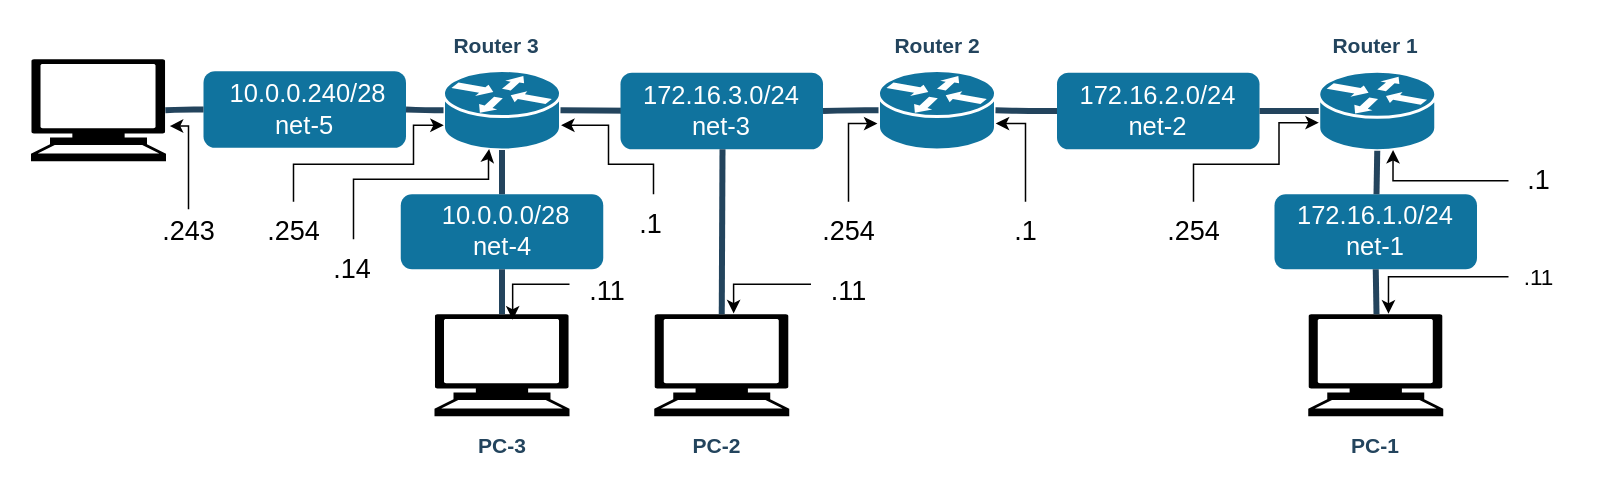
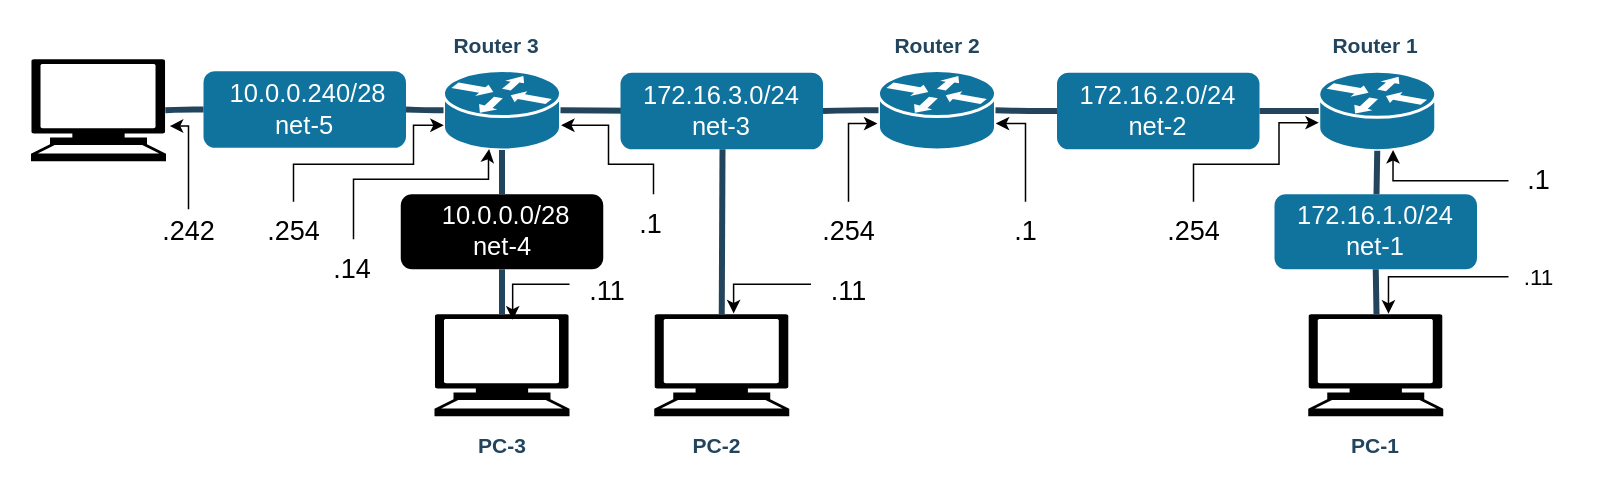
  <mxCell id="0" />
  <mxCell id="1" parent="0" />
  <mxCell id="2" value="" style="shape=mxgraph.cisco.routers.router;html=1;dashed=0;fillColor=#10739E;strokeColor=#ffffff;strokeWidth=2;verticalLabelPosition=bottom;verticalAlign=top;fontFamily=Helvetica;fontSize=36;fontColor=#FFB366" parent="1" vertex="1"><mxGeometry x="585" y="46.5" width="78" height="53" as="geometry" /></mxCell>
  <mxCell id="3" value="" style="shape=mxgraph.signs.tech.computer;html=1;pointerEvents=1;fillColor=#000000;strokeColor=none;verticalLabelPosition=bottom;verticalAlign=top;align=center;" parent="1" vertex="1"><mxGeometry x="871.5" y="209" width="90" height="68" as="geometry" /></mxCell>
  <mxCell id="4" value="" style="shape=mxgraph.signs.tech.computer;html=1;pointerEvents=1;fillColor=#000000;strokeColor=none;verticalLabelPosition=bottom;verticalAlign=top;align=center;" parent="1" vertex="1"><mxGeometry x="20" y="39" width="90" height="68" as="geometry" /></mxCell>
  <mxCell id="5" value="" style="shape=mxgraph.signs.tech.computer;html=1;pointerEvents=1;fillColor=#000000;strokeColor=none;verticalLabelPosition=bottom;verticalAlign=top;align=center;" parent="1" vertex="1"><mxGeometry x="289" y="209" width="90" height="68" as="geometry" /></mxCell>
  <mxCell id="6" value="" style="shape=mxgraph.cisco.routers.router;html=1;dashed=0;fillColor=#10739E;strokeColor=#ffffff;strokeWidth=2;verticalLabelPosition=bottom;verticalAlign=top;fontFamily=Helvetica;fontSize=36;fontColor=#FFB366" parent="1" vertex="1"><mxGeometry x="295" y="46.5" width="78" height="53" as="geometry" /></mxCell>
  <mxCell id="7" value="" style="shape=mxgraph.cisco.routers.router;html=1;dashed=0;fillColor=#10739E;strokeColor=#ffffff;strokeWidth=2;verticalLabelPosition=bottom;verticalAlign=top;fontFamily=Helvetica;fontSize=36;fontColor=#FFB366" parent="1" vertex="1"><mxGeometry x="878.5" y="47" width="78" height="53" as="geometry" /></mxCell>
  <mxCell id="8" value="" style="edgeStyle=elbowEdgeStyle;elbow=horizontal;endArrow=none;html=1;strokeColor=#23445D;endFill=0;strokeWidth=4;rounded=1;exitX=0;exitY=0.5;exitDx=0;exitDy=0;entryX=1;entryY=0.5;entryDx=0;entryDy=0;entryPerimeter=0;" parent="1" source="14" target="6" edge="1"><mxGeometry width="100" height="100" relative="1" as="geometry"><mxPoint x="660" y="159" as="sourcePoint" /><mxPoint x="705" y="239" as="targetPoint" /><Array as="points"><mxPoint x="455" y="73" /></Array></mxGeometry></mxCell>
  <mxCell id="9" value="" style="edgeStyle=elbowEdgeStyle;elbow=horizontal;endArrow=none;html=1;strokeColor=#23445D;endFill=0;strokeWidth=4;rounded=1;exitX=0;exitY=0.5;exitDx=0;exitDy=0;entryX=1;entryY=0.5;entryDx=0;entryDy=0;entryPerimeter=0;" parent="1" source="16" target="2" edge="1"><mxGeometry width="100" height="100" relative="1" as="geometry"><mxPoint x="654" y="347" as="sourcePoint" /><mxPoint x="660" y="212" as="targetPoint" /></mxGeometry></mxCell>
  <mxCell id="10" value="&amp;nbsp;10.0.0.240/28&lt;br&gt;net-5" style="rounded=1;whiteSpace=wrap;html=1;fillColor=#10739e;strokeColor=none;fontColor=#FFFFFF;fontStyle=0;fontSize=17;" parent="1" vertex="1"><mxGeometry x="135" y="47" width="135" height="51" as="geometry" /></mxCell>
  <mxCell id="11" value="" style="edgeStyle=elbowEdgeStyle;elbow=horizontal;endArrow=none;html=1;strokeColor=#23445D;endFill=0;strokeWidth=4;rounded=1;exitX=0;exitY=0.5;exitDx=0;exitDy=0;entryX=0.995;entryY=0.5;entryDx=0;entryDy=0;entryPerimeter=0;" parent="1" source="10" target="4" edge="1"><mxGeometry width="100" height="100" relative="1" as="geometry"><mxPoint x="535" y="233" as="sourcePoint" /><mxPoint x="535" y="169" as="targetPoint" /></mxGeometry></mxCell>
  <mxCell id="12" value="" style="edgeStyle=elbowEdgeStyle;elbow=horizontal;endArrow=none;html=1;strokeColor=#23445D;endFill=0;strokeWidth=4;rounded=1;exitX=0;exitY=0.5;exitDx=0;exitDy=0;entryX=1;entryY=0.5;entryDx=0;entryDy=0;exitPerimeter=0;" parent="1" source="6" target="10" edge="1"><mxGeometry width="100" height="100" relative="1" as="geometry"><mxPoint x="660" y="93" as="sourcePoint" /><mxPoint x="660" y="27" as="targetPoint" /></mxGeometry></mxCell>
- <mxCell id="13" value="&amp;nbsp;10.0.0.0/28&lt;br&gt;net-4" style="rounded=1;whiteSpace=wrap;html=1;fillColor=#10739e;strokeColor=none;fontColor=#FFFFFF;fontStyle=0;fontSize=17;" parent="1" vertex="1"><mxGeometry x="266.5" y="129" width="135" height="50" as="geometry" /></mxCell>
+ <mxCell id="13" value="&amp;nbsp;10.0.0.0/28&lt;br&gt;net-4" style="rounded=1;whiteSpace=wrap;html=1;fillColor=#000000;strokeColor=none;fontColor=#FFFFFF;fontStyle=0;fontSize=17;" parent="1" vertex="1"><mxGeometry x="266.5" y="129" width="135" height="50" as="geometry" /></mxCell>
  <mxCell id="14" value="172.16.3.0/24&lt;br&gt;net-3" style="rounded=1;whiteSpace=wrap;html=1;fillColor=#10739e;strokeColor=none;fontColor=#FFFFFF;fontStyle=0;fontSize=17;" parent="1" vertex="1"><mxGeometry x="413" y="48" width="135" height="51" as="geometry" /></mxCell>
  <mxCell id="15" value="" style="edgeStyle=elbowEdgeStyle;elbow=horizontal;endArrow=none;html=1;strokeColor=#23445D;endFill=0;strokeWidth=4;rounded=1;exitX=0;exitY=0.5;exitDx=0;exitDy=0;exitPerimeter=0;entryX=1;entryY=0.5;entryDx=0;entryDy=0;" parent="1" source="2" target="14" edge="1"><mxGeometry width="100" height="100" relative="1" as="geometry"><mxPoint x="583" y="320" as="sourcePoint" /><mxPoint x="595" y="389" as="targetPoint" /></mxGeometry></mxCell>
  <mxCell id="16" value="172.16.2.0/24&lt;br&gt;net-2" style="rounded=1;whiteSpace=wrap;html=1;fillColor=#10739e;strokeColor=none;fontColor=#FFFFFF;fontStyle=0;fontSize=17;" parent="1" vertex="1"><mxGeometry x="704" y="48" width="135" height="51" as="geometry" /></mxCell>
  <mxCell id="17" value="" style="edgeStyle=elbowEdgeStyle;elbow=horizontal;endArrow=none;html=1;strokeColor=#23445D;endFill=0;strokeWidth=4;rounded=1;exitX=0;exitY=0.5;exitDx=0;exitDy=0;exitPerimeter=0;entryX=1;entryY=0.5;entryDx=0;entryDy=0;" parent="1" source="7" target="16" edge="1"><mxGeometry width="100" height="100" relative="1" as="geometry"><mxPoint x="673" y="546" as="sourcePoint" /><mxPoint x="1130" y="73" as="targetPoint" /></mxGeometry></mxCell>
  <mxCell id="18" value="172.16.1.0/24&lt;br&gt;net-1" style="rounded=1;whiteSpace=wrap;html=1;fillColor=#10739e;strokeColor=none;fontColor=#FFFFFF;fontStyle=0;fontSize=17;" parent="1" vertex="1"><mxGeometry x="849" y="129" width="135" height="50" as="geometry" /></mxCell>
  <mxCell id="19" value="" style="edgeStyle=elbowEdgeStyle;elbow=horizontal;endArrow=none;html=1;strokeColor=#23445D;endFill=0;strokeWidth=4;rounded=1;entryX=0.5;entryY=0;entryDx=0;entryDy=0;exitX=0.5;exitY=1;exitDx=0;exitDy=0;exitPerimeter=0;" parent="1" source="7" target="18" edge="1"><mxGeometry width="100" height="100" relative="1" as="geometry"><mxPoint x="243.5" y="595" as="sourcePoint" /><mxPoint x="382.5" y="576" as="targetPoint" /></mxGeometry></mxCell>
  <mxCell id="20" value="" style="edgeStyle=elbowEdgeStyle;elbow=horizontal;endArrow=none;html=1;strokeColor=#23445D;endFill=0;strokeWidth=4;rounded=1;entryX=0.5;entryY=0;entryDx=0;entryDy=0;exitX=0.5;exitY=1;exitDx=0;exitDy=0;entryPerimeter=0;" parent="1" source="18" target="3" edge="1"><mxGeometry width="100" height="100" relative="1" as="geometry"><mxPoint x="282.5" y="621" as="sourcePoint" /><mxPoint x="359.5" y="613" as="targetPoint" /></mxGeometry></mxCell>
  <mxCell id="21" value="" style="edgeStyle=elbowEdgeStyle;elbow=horizontal;endArrow=none;html=1;strokeColor=#23445D;endFill=0;strokeWidth=4;rounded=1;exitX=0.5;exitY=1;exitDx=0;exitDy=0;entryX=0.5;entryY=0;entryDx=0;entryDy=0;exitPerimeter=0;" parent="1" source="6" target="13" edge="1"><mxGeometry width="100" height="100" relative="1" as="geometry"><mxPoint x="335" y="83" as="sourcePoint" /><mxPoint x="265" y="83" as="targetPoint" /></mxGeometry></mxCell>
  <mxCell id="22" value="" style="edgeStyle=elbowEdgeStyle;elbow=horizontal;endArrow=none;html=1;strokeColor=#23445D;endFill=0;strokeWidth=4;rounded=1;entryX=0.5;entryY=0;entryDx=0;entryDy=0;entryPerimeter=0;exitX=0.5;exitY=1;exitDx=0;exitDy=0;" parent="1" source="13" target="5" edge="1"><mxGeometry width="100" height="100" relative="1" as="geometry"><mxPoint x="235" y="209" as="sourcePoint" /><mxPoint x="374" y="149" as="targetPoint" /></mxGeometry></mxCell>
  <mxCell id="23" value="&lt;font color=&quot;#23445d&quot;&gt;Router 1&lt;/font&gt;" style="rounded=1;whiteSpace=wrap;html=1;strokeColor=none;fillColor=none;fontSize=14;fontColor=#742B21;align=center;fontStyle=1" parent="1" vertex="1"><mxGeometry x="845" y="20" width="143" height="19" as="geometry" /></mxCell>
  <mxCell id="24" value="&lt;font color=&quot;#23445d&quot;&gt;Router 2&lt;/font&gt;" style="rounded=1;whiteSpace=wrap;html=1;strokeColor=none;fillColor=none;fontSize=14;fontColor=#742B21;align=center;fontStyle=1" parent="1" vertex="1"><mxGeometry x="552.5" y="20" width="143" height="19" as="geometry" /></mxCell>
  <mxCell id="25" value="&lt;font color=&quot;#23445d&quot;&gt;Router 3&lt;/font&gt;" style="rounded=1;whiteSpace=wrap;html=1;strokeColor=none;fillColor=none;fontSize=14;fontColor=#742B21;align=center;fontStyle=1" parent="1" vertex="1"><mxGeometry x="258.5" y="20" width="143" height="19" as="geometry" /></mxCell>
  <mxCell id="26" value="&lt;font color=&quot;#23445d&quot;&gt;PC-1&lt;/font&gt;" style="rounded=1;whiteSpace=wrap;html=1;strokeColor=none;fillColor=none;fontSize=14;fontColor=#742B21;align=center;fontStyle=1" parent="1" vertex="1"><mxGeometry x="845" y="287" width="143" height="19" as="geometry" /></mxCell>
  <mxCell id="27" value="&lt;font color=&quot;#23445d&quot;&gt;PC-3&lt;/font&gt;" style="rounded=1;whiteSpace=wrap;html=1;strokeColor=none;fillColor=none;fontSize=14;fontColor=#742B21;align=center;fontStyle=1" parent="1" vertex="1"><mxGeometry x="262.5" y="287" width="143" height="19" as="geometry" /></mxCell>
  <mxCell id="28" style="edgeStyle=orthogonalEdgeStyle;rounded=0;orthogonalLoop=1;jettySize=auto;html=1;entryX=0.594;entryY=-0.006;entryDx=0;entryDy=0;entryPerimeter=0;" parent="1" source="29" target="3" edge="1"><mxGeometry relative="1" as="geometry" /></mxCell>
  <mxCell id="29" value=".11" style="text;html=1;align=center;verticalAlign=middle;resizable=0;points=[];autosize=1;strokeColor=none;fillColor=none;fontSize=15;" parent="1" vertex="1"><mxGeometry x="1005" y="169" width="40" height="30" as="geometry" /></mxCell>
  <mxCell id="30" style="edgeStyle=orthogonalEdgeStyle;rounded=0;orthogonalLoop=1;jettySize=auto;html=1;entryX=0.635;entryY=0.99;entryDx=0;entryDy=0;entryPerimeter=0;" parent="1" source="31" target="7" edge="1"><mxGeometry relative="1" as="geometry" /></mxCell>
  <mxCell id="31" value=".1" style="text;html=1;align=center;verticalAlign=middle;resizable=0;points=[];autosize=1;strokeColor=none;fillColor=none;fontSize=18;" parent="1" vertex="1"><mxGeometry x="1005" y="100" width="40" height="40" as="geometry" /></mxCell>
  <mxCell id="32" style="edgeStyle=orthogonalEdgeStyle;rounded=0;orthogonalLoop=1;jettySize=auto;html=1;entryX=1.002;entryY=0.667;entryDx=0;entryDy=0;entryPerimeter=0;" parent="1" source="33" target="2" edge="1"><mxGeometry relative="1" as="geometry" /></mxCell>
  <mxCell id="33" value=".1" style="text;html=1;align=center;verticalAlign=middle;resizable=0;points=[];autosize=1;strokeColor=none;fillColor=none;fontSize=18;" parent="1" vertex="1"><mxGeometry x="663" y="134" width="40" height="40" as="geometry" /></mxCell>
  <mxCell id="34" style="edgeStyle=orthogonalEdgeStyle;rounded=0;orthogonalLoop=1;jettySize=auto;html=1;entryX=0.001;entryY=0.647;entryDx=0;entryDy=0;entryPerimeter=0;" parent="1" source="35" target="7" edge="1"><mxGeometry relative="1" as="geometry"><Array as="points"><mxPoint x="795" y="109" /><mxPoint x="852" y="109" /><mxPoint x="852" y="81" /></Array></mxGeometry></mxCell>
  <mxCell id="35" value=".254" style="text;html=1;align=center;verticalAlign=middle;resizable=0;points=[];autosize=1;strokeColor=none;fillColor=none;fontSize=18;" parent="1" vertex="1"><mxGeometry x="765" y="134" width="60" height="40" as="geometry" /></mxCell>
  <mxCell id="36" style="edgeStyle=orthogonalEdgeStyle;rounded=0;orthogonalLoop=1;jettySize=auto;html=1;entryX=-0.009;entryY=0.667;entryDx=0;entryDy=0;entryPerimeter=0;" parent="1" source="37" target="2" edge="1"><mxGeometry relative="1" as="geometry" /></mxCell>
  <mxCell id="37" value=".254" style="text;html=1;align=center;verticalAlign=middle;resizable=0;points=[];autosize=1;strokeColor=none;fillColor=none;fontSize=18;" parent="1" vertex="1"><mxGeometry x="535" y="134" width="60" height="40" as="geometry" /></mxCell>
  <mxCell id="38" style="edgeStyle=orthogonalEdgeStyle;rounded=0;orthogonalLoop=1;jettySize=auto;html=1;entryX=1.005;entryY=0.689;entryDx=0;entryDy=0;entryPerimeter=0;" parent="1" source="39" target="6" edge="1"><mxGeometry relative="1" as="geometry"><Array as="points"><mxPoint x="435" y="109" /><mxPoint x="405" y="109" /><mxPoint x="405" y="83" /></Array></mxGeometry></mxCell>
  <mxCell id="39" value=".1" style="text;html=1;align=center;verticalAlign=middle;resizable=0;points=[];autosize=1;strokeColor=none;fillColor=none;fontSize=18;" parent="1" vertex="1"><mxGeometry x="413" y="129" width="40" height="40" as="geometry" /></mxCell>
  <mxCell id="40" style="edgeStyle=orthogonalEdgeStyle;rounded=0;orthogonalLoop=1;jettySize=auto;html=1;entryX=0.002;entryY=0.689;entryDx=0;entryDy=0;entryPerimeter=0;" parent="1" source="41" target="6" edge="1"><mxGeometry relative="1" as="geometry"><Array as="points"><mxPoint x="195" y="109" /><mxPoint x="275" y="109" /><mxPoint x="275" y="83" /></Array></mxGeometry></mxCell>
  <mxCell id="41" value=".254" style="text;html=1;align=center;verticalAlign=middle;resizable=0;points=[];autosize=1;strokeColor=none;fillColor=none;fontSize=18;" parent="1" vertex="1"><mxGeometry x="165" y="134" width="60" height="40" as="geometry" /></mxCell>
  <mxCell id="42" value="" style="edgeStyle=orthogonalEdgeStyle;rounded=0;orthogonalLoop=1;jettySize=auto;html=1;entryX=0.39;entryY=0.989;entryDx=0;entryDy=0;entryPerimeter=0;" parent="1" source="43" target="6" edge="1"><mxGeometry relative="1" as="geometry"><Array as="points"><mxPoint x="235" y="119" /><mxPoint x="325" y="119" /><mxPoint x="325" y="102" /></Array></mxGeometry></mxCell>
  <mxCell id="43" value=".14" style="text;html=1;align=center;verticalAlign=middle;resizable=0;points=[];autosize=1;strokeColor=none;fillColor=none;fontSize=18;" parent="1" vertex="1"><mxGeometry x="208.5" y="159" width="50" height="40" as="geometry" /></mxCell>
  <mxCell id="44" style="edgeStyle=orthogonalEdgeStyle;rounded=0;orthogonalLoop=1;jettySize=auto;html=1;entryX=1.028;entryY=0.655;entryDx=0;entryDy=0;entryPerimeter=0;exitX=0.5;exitY=0.125;exitDx=0;exitDy=0;exitPerimeter=0;" parent="1" source="45" target="4" edge="1"><mxGeometry relative="1" as="geometry"><Array as="points"><mxPoint x="125" y="83" /></Array></mxGeometry></mxCell>
- <mxCell id="45" value=".243" style="text;html=1;align=center;verticalAlign=middle;resizable=0;points=[];autosize=1;strokeColor=none;fillColor=none;fontSize=18;" parent="1" vertex="1"><mxGeometry x="95" y="134" width="60" height="40" as="geometry" /></mxCell>
+ <mxCell id="45" value=".242" style="text;html=1;align=center;verticalAlign=middle;resizable=0;points=[];autosize=1;strokeColor=none;fillColor=none;fontSize=18;" parent="1" vertex="1"><mxGeometry x="95" y="134" width="60" height="40" as="geometry" /></mxCell>
  <mxCell id="46" value="" style="shape=mxgraph.signs.tech.computer;html=1;pointerEvents=1;fillColor=#000000;strokeColor=none;verticalLabelPosition=bottom;verticalAlign=top;align=center;" parent="1" vertex="1"><mxGeometry x="435.5" y="209" width="90" height="68" as="geometry" /></mxCell>
  <mxCell id="47" value="" style="edgeStyle=elbowEdgeStyle;elbow=horizontal;endArrow=none;html=1;strokeColor=#23445D;endFill=0;strokeWidth=4;rounded=1;exitX=0.5;exitY=0;exitDx=0;exitDy=0;entryX=0.5;entryY=1;entryDx=0;entryDy=0;exitPerimeter=0;" parent="1" source="46" target="14" edge="1"><mxGeometry width="100" height="100" relative="1" as="geometry"><mxPoint x="501" y="179" as="sourcePoint" /><mxPoint x="460" y="179" as="targetPoint" /></mxGeometry></mxCell>
  <mxCell id="48" style="edgeStyle=orthogonalEdgeStyle;rounded=0;orthogonalLoop=1;jettySize=auto;html=1;entryX=0.588;entryY=-0.008;entryDx=0;entryDy=0;entryPerimeter=0;" parent="1" source="49" target="46" edge="1"><mxGeometry relative="1" as="geometry"><Array as="points"><mxPoint x="488" y="189" /></Array></mxGeometry></mxCell>
  <mxCell id="49" value=".11" style="text;html=1;align=center;verticalAlign=middle;resizable=0;points=[];autosize=1;strokeColor=none;fillColor=none;fontSize=18;" parent="1" vertex="1"><mxGeometry x="540" y="174" width="50" height="40" as="geometry" /></mxCell>
  <mxCell id="50" value="&lt;font color=&quot;#23445d&quot;&gt;PC-2&lt;/font&gt;" style="rounded=1;whiteSpace=wrap;html=1;strokeColor=none;fillColor=none;fontSize=14;fontColor=#742B21;align=center;fontStyle=1" parent="1" vertex="1"><mxGeometry x="405.5" y="287" width="143" height="19" as="geometry" /></mxCell>
  <mxCell id="51" style="edgeStyle=orthogonalEdgeStyle;rounded=0;orthogonalLoop=1;jettySize=auto;html=1;entryX=0.579;entryY=0.053;entryDx=0;entryDy=0;entryPerimeter=0;" parent="1" source="52" target="5" edge="1"><mxGeometry relative="1" as="geometry"><Array as="points"><mxPoint x="341" y="189" /></Array></mxGeometry></mxCell>
  <mxCell id="52" value=".11" style="text;html=1;align=center;verticalAlign=middle;resizable=0;points=[];autosize=1;strokeColor=none;fillColor=none;fontSize=18;" parent="1" vertex="1"><mxGeometry x="379" y="174" width="50" height="40" as="geometry" /></mxCell>
